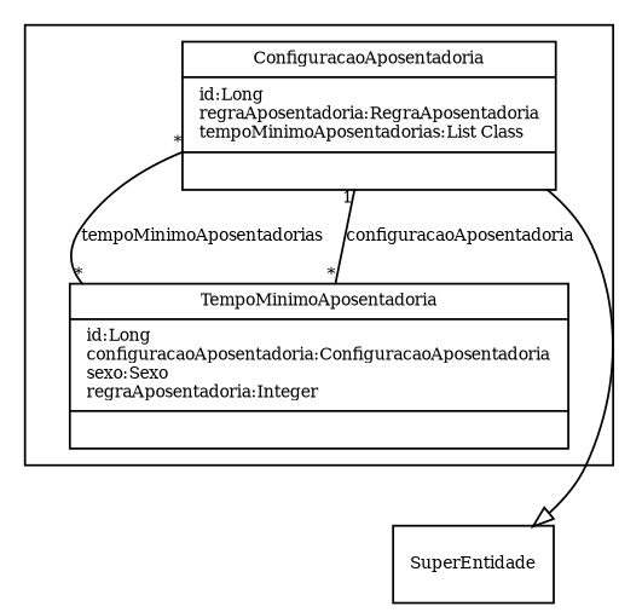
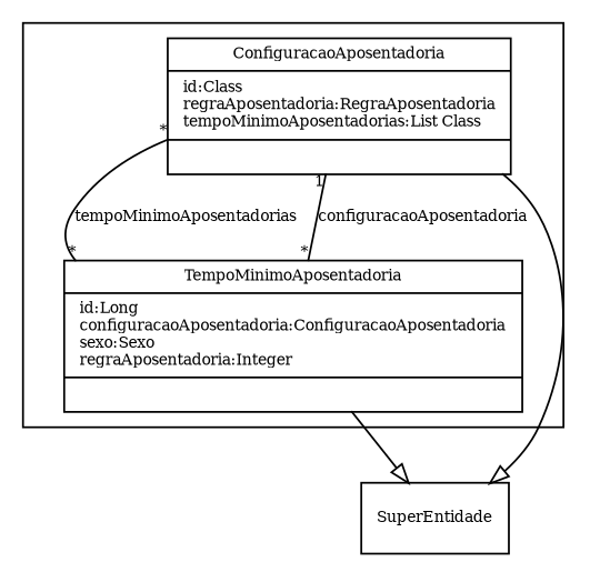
  digraph {
    fontname="Times-Roman"
    fontsize=8
    node [fontname="Times-Roman" fontsize=8 shape=record]
    edge [arrowhead=none fontname="Times-Roman" fontsize=8]
-   n1 [label="{ConfiguracaoAposentadoria|id:Long\lregraAposentadoria:RegraAposentadoria\ltempoMinimoAposentadorias:List Class\l|\l}"]
+   n1 [label="{ConfiguracaoAposentadoria|id:Class\lregraAposentadoria:RegraAposentadoria\ltempoMinimoAposentadorias:List Class\l|\l}"]
    n2 [label="{TempoMinimoAposentadoria|id:Long\lconfiguracaoAposentadoria:ConfiguracaoAposentadoria\lsexo:Sexo\lregraAposentadoria:Integer\l|\l}"]
    SuperEntidade
    subgraph cluster_1 {
      n1
      n2
    }
    n1 -> n2 [headlabel="*" label=tempoMinimoAposentadorias taillabel="*"]
    n1 -> SuperEntidade [arrowhead=empty]
    n2 -> n1 [headlabel=1 label=configuracaoAposentadoria taillabel="*"]
+   n2 -> SuperEntidade [arrowhead=empty]
  }
